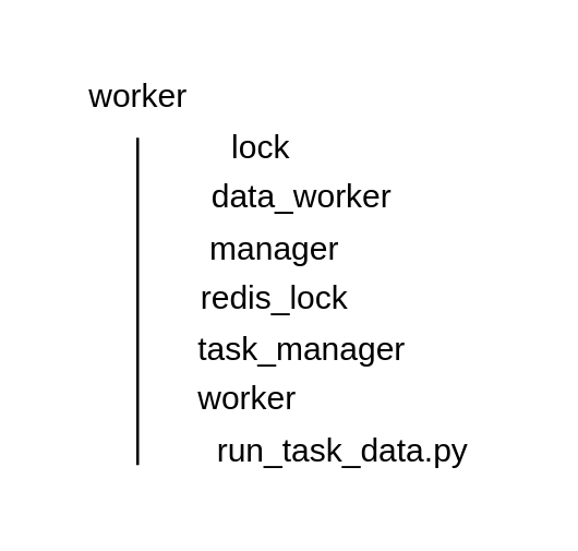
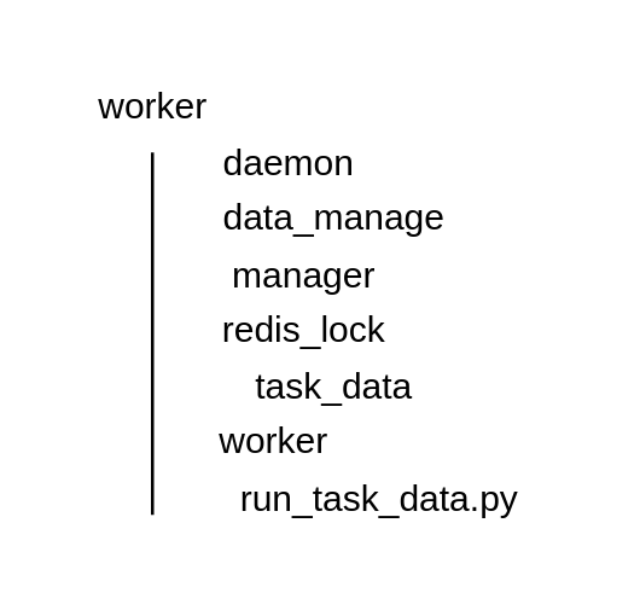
  <mxCell id="0" />
  <mxCell id="1" parent="0" />
  <mxCell id="2" value="worker" style="text;html=1;align=center;verticalAlign=middle;resizable=0;points=[];autosize=1;strokeColor=none;fillColor=none;" vertex="1" parent="1"><mxGeometry x="20" y="20" width="60" height="30" as="geometry" /></mxCell>
- <mxCell id="3" value="lock" style="text;html=1;align=center;verticalAlign=middle;resizable=0;points=[];autosize=1;strokeColor=none;fillColor=none;" vertex="1" parent="1"><mxGeometry x="60" y="39" width="70" height="30" as="geometry" /></mxCell>
- <mxCell id="4" value="data_worker" style="text;html=1;align=center;verticalAlign=middle;resizable=0;points=[];autosize=1;strokeColor=none;fillColor=none;" vertex="1" parent="1"><mxGeometry x="60" y="57" width="100" height="30" as="geometry" /></mxCell>
+ <mxCell id="3" value="daemon" style="text;html=1;align=center;verticalAlign=middle;resizable=0;points=[];autosize=1;strokeColor=none;fillColor=none;" vertex="1" parent="1"><mxGeometry x="60" y="39" width="70" height="30" as="geometry" /></mxCell>
+ <mxCell id="4" value="data_manage" style="text;html=1;align=center;verticalAlign=middle;resizable=0;points=[];autosize=1;strokeColor=none;fillColor=none;" vertex="1" parent="1"><mxGeometry x="60" y="57" width="100" height="30" as="geometry" /></mxCell>
  <mxCell id="5" value="manager" style="text;html=1;align=center;verticalAlign=middle;resizable=0;points=[];autosize=1;strokeColor=none;fillColor=none;" vertex="1" parent="1"><mxGeometry x="60" y="76" width="80" height="30" as="geometry" /></mxCell>
  <mxCell id="6" value="redis_lock" style="text;html=1;align=center;verticalAlign=middle;resizable=0;points=[];autosize=1;strokeColor=none;fillColor=none;" vertex="1" parent="1"><mxGeometry x="60" y="94" width="80" height="30" as="geometry" /></mxCell>
- <mxCell id="7" value="task_manager" style="text;html=1;align=center;verticalAlign=middle;resizable=0;points=[];autosize=1;strokeColor=none;fillColor=none;" vertex="1" parent="1"><mxGeometry x="60" y="113" width="100" height="30" as="geometry" /></mxCell>
+ <mxCell id="7" value="task_data" style="text;html=1;align=center;verticalAlign=middle;resizable=0;points=[];autosize=1;strokeColor=none;fillColor=none;" vertex="1" parent="1"><mxGeometry x="60" y="113" width="100" height="30" as="geometry" /></mxCell>
  <mxCell id="8" value="worker" style="text;html=1;align=center;verticalAlign=middle;resizable=0;points=[];autosize=1;strokeColor=none;fillColor=none;" vertex="1" parent="1"><mxGeometry x="60" y="131" width="60" height="30" as="geometry" /></mxCell>
  <mxCell id="9" value="run_task_data.py" style="text;html=1;align=center;verticalAlign=middle;resizable=0;points=[];autosize=1;strokeColor=none;fillColor=none;" vertex="1" parent="1"><mxGeometry x="60" y="150" width="130" height="30" as="geometry" /></mxCell>
  <mxCell id="10" value="" style="endArrow=none;html=1;rounded=0;" edge="1" parent="1"><mxGeometry width="50" height="50" relative="1" as="geometry"><mxPoint x="50" y="50" as="sourcePoint" /><mxPoint x="50" y="170" as="targetPoint" /></mxGeometry></mxCell>
